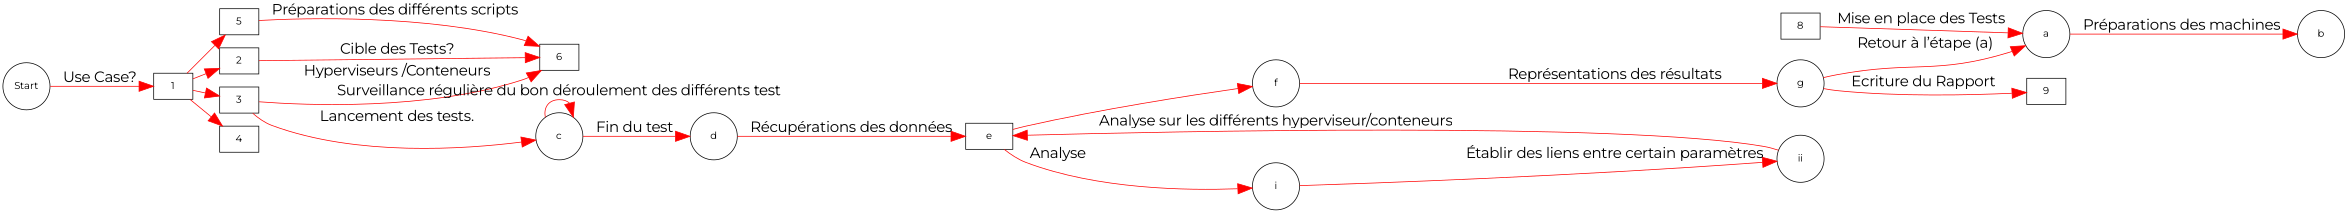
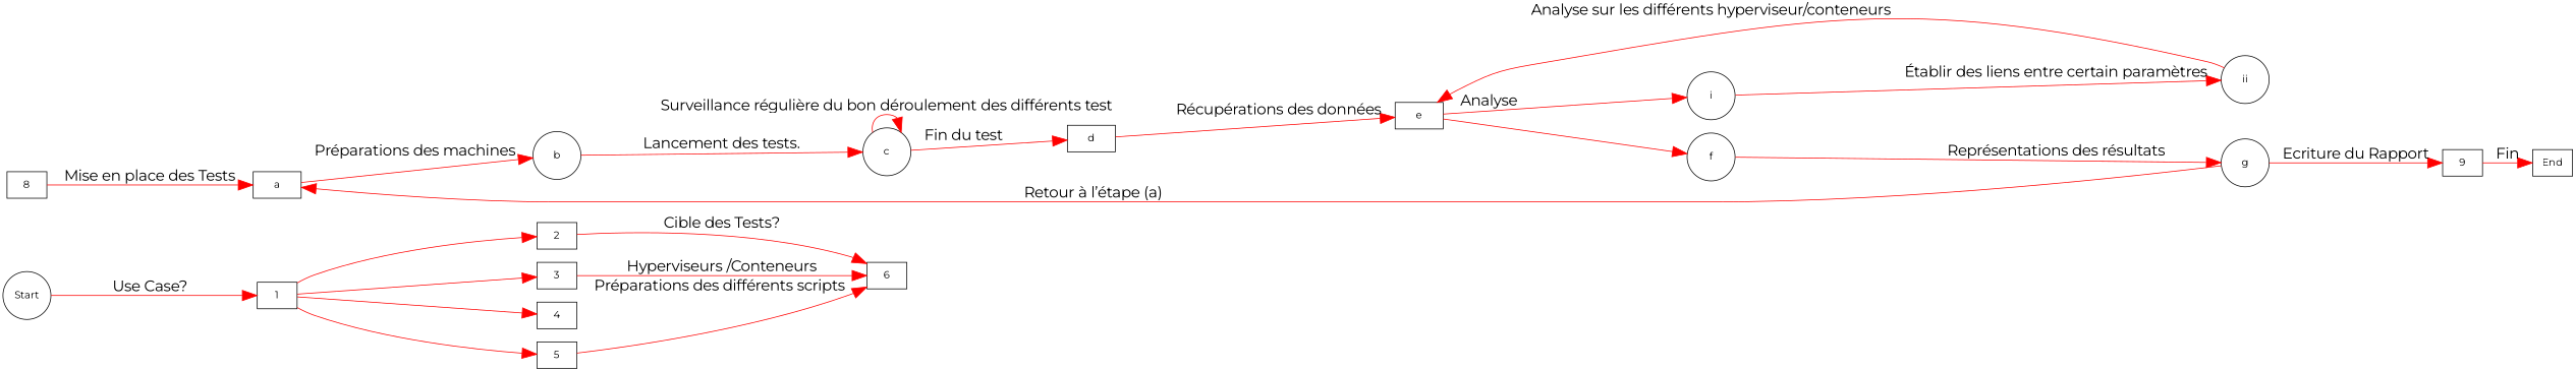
  digraph {
    fontname=Montserrat
    rankdir=LR
    node [fontname=Montserrat shape=box]
    edge [arrowsize=2 color=red fontname=Montserrat fontsize=20]
    Start [shape=circle]
    1
    2
    3
    4
    5
    6
-   a [fixedsize=true shape=circle width=0.9]
+   a [fixedsize=true width=0.9]
    8
    b [fixedsize=true shape=circle width=0.9]
    9
+   End
    c [fixedsize=true shape=circle width=0.9]
-   d [fixedsize=true shape=circle width=0.9]
+   d [fixedsize=true width=0.9]
    e [fixedsize=true width=0.9]
    f [fixedsize=true shape=circle width=0.9]
    i [fixedsize=true shape=circle width=0.9]
    g [fixedsize=true shape=circle width=0.9]
    ii [fixedsize=true shape=circle width=0.9]
    Start -> 1 [label="Use Case? "]
    1 -> 2 [fontsize=""]
    1 -> 3 [fontsize=""]
    1 -> 4 [fontsize=""]
    1 -> 5 [fontsize=""]
    2 -> 6 [label="Cible des Tests?"]
    3 -> 6 [label="Hyperviseurs /Conteneurs"]
    5 -> 6 [label="Préparations des différents scripts "]
    a -> b [label="Préparations des machines "]
    8 -> a [label="Mise en place des Tests "]
-   3 -> c [label="Lancement des tests."]
+   b -> c [label="Lancement des tests."]
+   9 -> End [label=Fin]
    c -> c [label="Surveillance régulière du bon déroulement des différents test"]
    c -> d [label="Fin du test "]
    d -> e [label="Récupérations des données"]
    e -> f [fontsize=""]
    e -> i [label=" Analyse"]
    f -> g [label="Représentations des résultats"]
    i -> ii [label="Établir des liens entre certain paramètres"]
    g -> a [label=" Retour à l’étape (a)"]
    g -> 9 [label="Ecriture du Rapport"]
    ii -> e [label="Analyse sur les différents hyperviseur/conteneurs"]
  }
